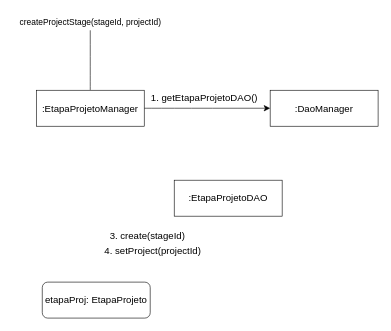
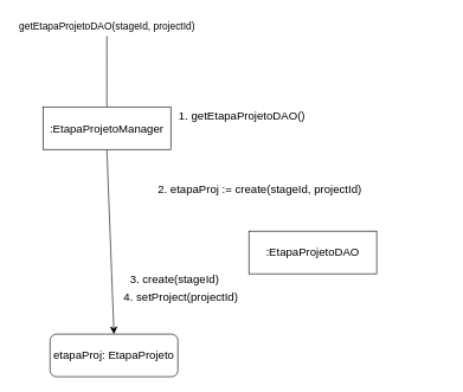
  <mxCell id="0" />
  <mxCell id="1" parent="0" />
  <mxCell id="2" style="edgeStyle=none;curved=1;rounded=0;orthogonalLoop=1;jettySize=auto;html=1;exitX=0.5;exitY=0;exitDx=0;exitDy=0;fontSize=12;startSize=8;endSize=8;endArrow=none;endFill=0;" edge="1" parent="1" source="5"><mxGeometry relative="1" as="geometry"><mxPoint x="150" y="50" as="targetPoint" /></mxGeometry></mxCell>
- <mxCell id="3" style="edgeStyle=none;curved=1;rounded=0;orthogonalLoop=1;jettySize=auto;html=1;exitX=1;exitY=0.5;exitDx=0;exitDy=0;fontSize=12;startSize=8;endSize=8;entryX=0;entryY=0.5;entryDx=0;entryDy=0;" edge="1" parent="1" source="5" target="7"><mxGeometry relative="1" as="geometry"><mxPoint x="380" y="180" as="targetPoint" /></mxGeometry></mxCell>
+ <mxCell id="4" style="edgeStyle=none;curved=1;rounded=0;orthogonalLoop=1;jettySize=auto;html=1;exitX=0.5;exitY=1;exitDx=0;exitDy=0;fontSize=12;startSize=8;endSize=8;entryX=0.5;entryY=0;entryDx=0;entryDy=0;" edge="1" parent="1" source="5" target="11"><mxGeometry relative="1" as="geometry"><mxPoint x="160" y="460" as="targetPoint" /></mxGeometry></mxCell>
  <mxCell id="5" value=":EtapaProjetoManager" style="rounded=0;whiteSpace=wrap;html=1;fontSize=16;" vertex="1" parent="1"><mxGeometry x="60" y="150" width="180" height="60" as="geometry" /></mxCell>
- <mxCell id="6" value="&lt;font style=&quot;font-size: 14px;&quot;&gt;createProjectStage(stageId, projectId)&lt;/font&gt;" style="text;html=1;align=center;verticalAlign=middle;resizable=0;points=[];autosize=1;strokeColor=none;fillColor=none;fontSize=16;" vertex="1" parent="1"><mxGeometry x="20" y="20" width="260" height="30" as="geometry" /></mxCell>
- <mxCell id="7" value=":DaoManager" style="rounded=0;whiteSpace=wrap;html=1;fontSize=16;" vertex="1" parent="1"><mxGeometry x="450" y="150" width="180" height="60" as="geometry" /></mxCell>
+ <mxCell id="6" value="&lt;font style=&quot;font-size: 14px;&quot;&gt;getEtapaProjetoDAO(stageId, projectId)&lt;/font&gt;" style="text;html=1;align=center;verticalAlign=middle;resizable=0;points=[];autosize=1;strokeColor=none;fillColor=none;fontSize=16;" vertex="1" parent="1"><mxGeometry x="20" y="20" width="260" height="30" as="geometry" /></mxCell>
  <mxCell id="8" value="1. getEtapaProjetoDAO()" style="text;html=1;align=center;verticalAlign=middle;resizable=0;points=[];autosize=1;strokeColor=none;fillColor=none;fontSize=16;" vertex="1" parent="1"><mxGeometry x="240" y="148" width="200" height="30" as="geometry" /></mxCell>
- <mxCell id="9" value=":EtapaProjetoDAO" style="rounded=0;whiteSpace=wrap;html=1;fontSize=16;" vertex="1" parent="1"><mxGeometry x="290" y="300" width="180" height="60" as="geometry" /></mxCell>
+ <mxCell id="9" value=":EtapaProjetoDAO" style="rounded=0;whiteSpace=wrap;html=1;fontSize=16;" vertex="1" parent="1"><mxGeometry x="350" y="325" width="180" height="60" as="geometry" /></mxCell>
+ <mxCell id="10" value="2. etapaProj := create(stageId, projectId)" style="text;html=1;align=center;verticalAlign=middle;resizable=0;points=[];autosize=1;strokeColor=none;fillColor=none;fontSize=16;" vertex="1" parent="1"><mxGeometry x="210" y="250" width="310" height="30" as="geometry" /></mxCell>
  <mxCell id="11" value="etapaProj: EtapaProjeto" style="whiteSpace=wrap;html=1;fontSize=16;rounded=1;" vertex="1" parent="1"><mxGeometry x="70" y="470" width="180" height="60" as="geometry" /></mxCell>
  <mxCell id="12" value="3. create(stageId)" style="text;html=1;align=center;verticalAlign=middle;resizable=0;points=[];autosize=1;strokeColor=none;fillColor=none;fontSize=16;" vertex="1" parent="1"><mxGeometry x="160" y="378" width="170" height="30" as="geometry" /></mxCell>
  <mxCell id="13" value="4. setProject(projectId)" style="text;html=1;align=center;verticalAlign=middle;resizable=0;points=[];autosize=1;strokeColor=none;fillColor=none;fontSize=16;" vertex="1" parent="1"><mxGeometry x="164" y="403" width="180" height="30" as="geometry" /></mxCell>
